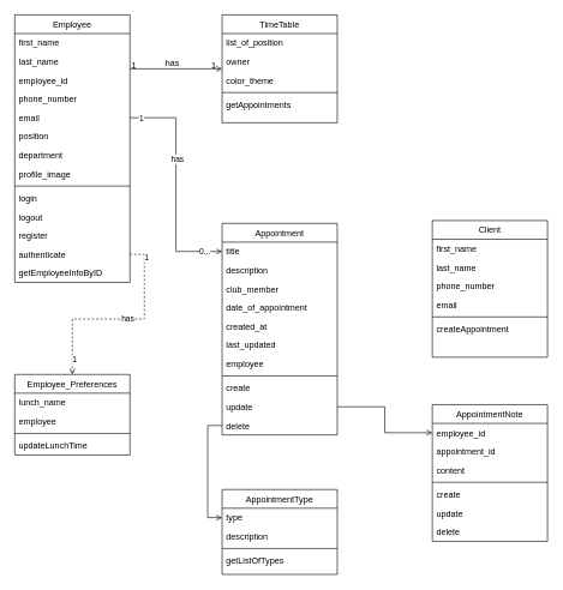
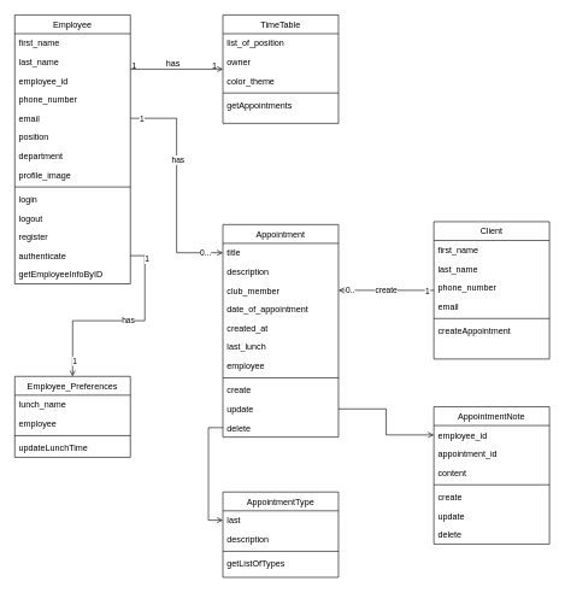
  <mxCell id="0" />
  <mxCell id="1" parent="0" />
  <mxCell id="2" value="Employee" style="swimlane;fontStyle=0;align=center;verticalAlign=top;childLayout=stackLayout;horizontal=1;startSize=26;horizontalStack=0;resizeParent=1;resizeLast=0;collapsible=1;marginBottom=0;rounded=0;shadow=0;strokeWidth=1;" parent="1" vertex="1"><mxGeometry x="20" y="20" width="160" height="372" as="geometry"><mxRectangle x="230" y="140" width="160" height="26" as="alternateBounds" /></mxGeometry></mxCell>
  <mxCell id="3" value="first_name" style="text;align=left;verticalAlign=top;spacingLeft=4;spacingRight=4;overflow=hidden;rotatable=0;points=[[0,0.5],[1,0.5]];portConstraint=eastwest;" parent="2" vertex="1"><mxGeometry y="26" width="160" height="26" as="geometry" /></mxCell>
  <mxCell id="4" value="last_name" style="text;align=left;verticalAlign=top;spacingLeft=4;spacingRight=4;overflow=hidden;rotatable=0;points=[[0,0.5],[1,0.5]];portConstraint=eastwest;rounded=0;shadow=0;html=0;" parent="2" vertex="1"><mxGeometry y="52" width="160" height="26" as="geometry" /></mxCell>
  <mxCell id="5" value="employee_id" style="text;align=left;verticalAlign=top;spacingLeft=4;spacingRight=4;overflow=hidden;rotatable=0;points=[[0,0.5],[1,0.5]];portConstraint=eastwest;rounded=0;shadow=0;html=0;" parent="2" vertex="1"><mxGeometry y="78" width="160" height="26" as="geometry" /></mxCell>
  <mxCell id="6" value="phone_number" style="text;align=left;verticalAlign=top;spacingLeft=4;spacingRight=4;overflow=hidden;rotatable=0;points=[[0,0.5],[1,0.5]];portConstraint=eastwest;rounded=0;shadow=0;html=0;" parent="2" vertex="1"><mxGeometry y="104" width="160" height="26" as="geometry" /></mxCell>
  <mxCell id="7" value="email" style="text;align=left;verticalAlign=top;spacingLeft=4;spacingRight=4;overflow=hidden;rotatable=0;points=[[0,0.5],[1,0.5]];portConstraint=eastwest;rounded=0;shadow=0;html=0;" parent="2" vertex="1"><mxGeometry y="130" width="160" height="26" as="geometry" /></mxCell>
  <mxCell id="8" value="position" style="text;align=left;verticalAlign=top;spacingLeft=4;spacingRight=4;overflow=hidden;rotatable=0;points=[[0,0.5],[1,0.5]];portConstraint=eastwest;rounded=0;shadow=0;html=0;" parent="2" vertex="1"><mxGeometry y="156" width="160" height="26" as="geometry" /></mxCell>
  <mxCell id="9" value="department" style="text;align=left;verticalAlign=top;spacingLeft=4;spacingRight=4;overflow=hidden;rotatable=0;points=[[0,0.5],[1,0.5]];portConstraint=eastwest;rounded=0;shadow=0;html=0;" parent="2" vertex="1"><mxGeometry y="182" width="160" height="26" as="geometry" /></mxCell>
  <mxCell id="10" value="profile_image" style="text;align=left;verticalAlign=top;spacingLeft=4;spacingRight=4;overflow=hidden;rotatable=0;points=[[0,0.5],[1,0.5]];portConstraint=eastwest;rounded=0;shadow=0;html=0;" parent="2" vertex="1"><mxGeometry y="208" width="160" height="26" as="geometry" /></mxCell>
  <mxCell id="11" value="" style="line;html=1;strokeWidth=1;align=left;verticalAlign=middle;spacingTop=-1;spacingLeft=3;spacingRight=3;rotatable=0;labelPosition=right;points=[];portConstraint=eastwest;" parent="2" vertex="1"><mxGeometry y="234" width="160" height="8" as="geometry" /></mxCell>
  <mxCell id="12" value="login" style="text;align=left;verticalAlign=top;spacingLeft=4;spacingRight=4;overflow=hidden;rotatable=0;points=[[0,0.5],[1,0.5]];portConstraint=eastwest;" parent="2" vertex="1"><mxGeometry y="242" width="160" height="26" as="geometry" /></mxCell>
  <mxCell id="13" value="logout" style="text;align=left;verticalAlign=top;spacingLeft=4;spacingRight=4;overflow=hidden;rotatable=0;points=[[0,0.5],[1,0.5]];portConstraint=eastwest;" parent="2" vertex="1"><mxGeometry y="268" width="160" height="26" as="geometry" /></mxCell>
  <mxCell id="14" value="register" style="text;align=left;verticalAlign=top;spacingLeft=4;spacingRight=4;overflow=hidden;rotatable=0;points=[[0,0.5],[1,0.5]];portConstraint=eastwest;" parent="2" vertex="1"><mxGeometry y="294" width="160" height="26" as="geometry" /></mxCell>
  <mxCell id="15" value="authenticate" style="text;align=left;verticalAlign=top;spacingLeft=4;spacingRight=4;overflow=hidden;rotatable=0;points=[[0,0.5],[1,0.5]];portConstraint=eastwest;" parent="2" vertex="1"><mxGeometry y="320" width="160" height="26" as="geometry" /></mxCell>
  <mxCell id="16" value="getEmployeeInfoByID" style="text;align=left;verticalAlign=top;spacingLeft=4;spacingRight=4;overflow=hidden;rotatable=0;points=[[0,0.5],[1,0.5]];portConstraint=eastwest;" parent="2" vertex="1"><mxGeometry y="346" width="160" height="26" as="geometry" /></mxCell>
  <mxCell id="17" value="TimeTable" style="swimlane;fontStyle=0;align=center;verticalAlign=top;childLayout=stackLayout;horizontal=1;startSize=26;horizontalStack=0;resizeParent=1;resizeLast=0;collapsible=1;marginBottom=0;rounded=0;shadow=0;strokeWidth=1;" parent="1" vertex="1"><mxGeometry x="308" y="20" width="160" height="150" as="geometry"><mxRectangle x="550" y="140" width="160" height="26" as="alternateBounds" /></mxGeometry></mxCell>
  <mxCell id="18" value="list_of_position" style="text;align=left;verticalAlign=top;spacingLeft=4;spacingRight=4;overflow=hidden;rotatable=0;points=[[0,0.5],[1,0.5]];portConstraint=eastwest;" parent="17" vertex="1"><mxGeometry y="26" width="160" height="26" as="geometry" /></mxCell>
  <mxCell id="19" value="owner" style="text;align=left;verticalAlign=top;spacingLeft=4;spacingRight=4;overflow=hidden;rotatable=0;points=[[0,0.5],[1,0.5]];portConstraint=eastwest;rounded=0;shadow=0;html=0;" parent="17" vertex="1"><mxGeometry y="52" width="160" height="26" as="geometry" /></mxCell>
  <mxCell id="20" value="color_theme" style="text;align=left;verticalAlign=top;spacingLeft=4;spacingRight=4;overflow=hidden;rotatable=0;points=[[0,0.5],[1,0.5]];portConstraint=eastwest;rounded=0;shadow=0;html=0;" parent="17" vertex="1"><mxGeometry y="78" width="160" height="26" as="geometry" /></mxCell>
  <mxCell id="21" value="" style="line;html=1;strokeWidth=1;align=left;verticalAlign=middle;spacingTop=-1;spacingLeft=3;spacingRight=3;rotatable=0;labelPosition=right;points=[];portConstraint=eastwest;" parent="17" vertex="1"><mxGeometry y="104" width="160" height="8" as="geometry" /></mxCell>
  <mxCell id="22" value="getAppointments" style="text;align=left;verticalAlign=top;spacingLeft=4;spacingRight=4;overflow=hidden;rotatable=0;points=[[0,0.5],[1,0.5]];portConstraint=eastwest;" parent="17" vertex="1"><mxGeometry y="112" width="160" height="26" as="geometry" /></mxCell>
  <mxCell id="23" value="" style="endArrow=open;shadow=0;strokeWidth=1;rounded=0;endFill=1;edgeStyle=elbowEdgeStyle;elbow=vertical;" parent="1" source="2" target="17" edge="1"><mxGeometry x="0.5" y="41" relative="1" as="geometry"><mxPoint x="180" y="92" as="sourcePoint" /><mxPoint x="340" y="92" as="targetPoint" /><mxPoint x="-40" y="32" as="offset" /></mxGeometry></mxCell>
  <mxCell id="24" value="1" style="resizable=0;align=left;verticalAlign=bottom;labelBackgroundColor=none;fontSize=12;" parent="23" connectable="0" vertex="1"><mxGeometry x="-1" relative="1" as="geometry"><mxPoint y="4" as="offset" /></mxGeometry></mxCell>
  <mxCell id="25" value="1" style="resizable=0;align=right;verticalAlign=bottom;labelBackgroundColor=none;fontSize=12;" parent="23" connectable="0" vertex="1"><mxGeometry x="1" relative="1" as="geometry"><mxPoint x="-7" y="4" as="offset" /></mxGeometry></mxCell>
  <mxCell id="26" value="has" style="text;html=1;resizable=0;points=[];;align=center;verticalAlign=middle;labelBackgroundColor=none;rounded=0;shadow=0;strokeWidth=1;fontSize=12;" parent="23" vertex="1" connectable="0"><mxGeometry x="0.5" y="49" relative="1" as="geometry"><mxPoint x="-38" y="40" as="offset" /></mxGeometry></mxCell>
  <mxCell id="27" value="Appointment" style="swimlane;fontStyle=0;align=center;verticalAlign=top;childLayout=stackLayout;horizontal=1;startSize=26;horizontalStack=0;resizeParent=1;resizeLast=0;collapsible=1;marginBottom=0;rounded=0;shadow=0;strokeWidth=1;" parent="1" vertex="1"><mxGeometry x="308" y="310" width="160" height="294" as="geometry"><mxRectangle x="550" y="140" width="160" height="26" as="alternateBounds" /></mxGeometry></mxCell>
  <mxCell id="28" value="title" style="text;align=left;verticalAlign=top;spacingLeft=4;spacingRight=4;overflow=hidden;rotatable=0;points=[[0,0.5],[1,0.5]];portConstraint=eastwest;" parent="27" vertex="1"><mxGeometry y="26" width="160" height="26" as="geometry" /></mxCell>
  <mxCell id="29" value="description" style="text;align=left;verticalAlign=top;spacingLeft=4;spacingRight=4;overflow=hidden;rotatable=0;points=[[0,0.5],[1,0.5]];portConstraint=eastwest;rounded=0;shadow=0;html=0;" parent="27" vertex="1"><mxGeometry y="52" width="160" height="26" as="geometry" /></mxCell>
  <mxCell id="30" value="club_member" style="text;align=left;verticalAlign=top;spacingLeft=4;spacingRight=4;overflow=hidden;rotatable=0;points=[[0,0.5],[1,0.5]];portConstraint=eastwest;rounded=0;shadow=0;html=0;" parent="27" vertex="1"><mxGeometry y="78" width="160" height="26" as="geometry" /></mxCell>
  <mxCell id="31" value="date_of_appointment" style="text;align=left;verticalAlign=top;spacingLeft=4;spacingRight=4;overflow=hidden;rotatable=0;points=[[0,0.5],[1,0.5]];portConstraint=eastwest;rounded=0;shadow=0;html=0;" parent="27" vertex="1"><mxGeometry y="104" width="160" height="26" as="geometry" /></mxCell>
  <mxCell id="32" value="created_at" style="text;align=left;verticalAlign=top;spacingLeft=4;spacingRight=4;overflow=hidden;rotatable=0;points=[[0,0.5],[1,0.5]];portConstraint=eastwest;rounded=0;shadow=0;html=0;" parent="27" vertex="1"><mxGeometry y="130" width="160" height="26" as="geometry" /></mxCell>
- <mxCell id="33" value="last_updated" style="text;align=left;verticalAlign=top;spacingLeft=4;spacingRight=4;overflow=hidden;rotatable=0;points=[[0,0.5],[1,0.5]];portConstraint=eastwest;rounded=0;shadow=0;html=0;" parent="27" vertex="1"><mxGeometry y="156" width="160" height="26" as="geometry" /></mxCell>
+ <mxCell id="33" value="last_lunch" style="text;align=left;verticalAlign=top;spacingLeft=4;spacingRight=4;overflow=hidden;rotatable=0;points=[[0,0.5],[1,0.5]];portConstraint=eastwest;rounded=0;shadow=0;html=0;" parent="27" vertex="1"><mxGeometry y="156" width="160" height="26" as="geometry" /></mxCell>
  <mxCell id="34" value="employee" style="text;align=left;verticalAlign=top;spacingLeft=4;spacingRight=4;overflow=hidden;rotatable=0;points=[[0,0.5],[1,0.5]];portConstraint=eastwest;rounded=0;shadow=0;html=0;" parent="27" vertex="1"><mxGeometry y="182" width="160" height="26" as="geometry" /></mxCell>
  <mxCell id="35" value="" style="line;html=1;strokeWidth=1;align=left;verticalAlign=middle;spacingTop=-1;spacingLeft=3;spacingRight=3;rotatable=0;labelPosition=right;points=[];portConstraint=eastwest;" parent="27" vertex="1"><mxGeometry y="208" width="160" height="8" as="geometry" /></mxCell>
  <mxCell id="36" value="create" style="text;align=left;verticalAlign=top;spacingLeft=4;spacingRight=4;overflow=hidden;rotatable=0;points=[[0,0.5],[1,0.5]];portConstraint=eastwest;" parent="27" vertex="1"><mxGeometry y="216" width="160" height="26" as="geometry" /></mxCell>
  <mxCell id="37" value="update" style="text;align=left;verticalAlign=top;spacingLeft=4;spacingRight=4;overflow=hidden;rotatable=0;points=[[0,0.5],[1,0.5]];portConstraint=eastwest;" parent="27" vertex="1"><mxGeometry y="242" width="160" height="26" as="geometry" /></mxCell>
  <mxCell id="38" value="delete" style="text;align=left;verticalAlign=top;spacingLeft=4;spacingRight=4;overflow=hidden;rotatable=0;points=[[0,0.5],[1,0.5]];portConstraint=eastwest;" parent="27" vertex="1"><mxGeometry y="268" width="160" height="26" as="geometry" /></mxCell>
  <mxCell id="39" style="edgeStyle=orthogonalEdgeStyle;rounded=0;orthogonalLoop=1;jettySize=auto;html=1;exitX=1;exitY=0.5;exitDx=0;exitDy=0;entryX=0;entryY=0.5;entryDx=0;entryDy=0;endArrow=open;endFill=0;" parent="1" source="7" target="28" edge="1"><mxGeometry relative="1" as="geometry" /></mxCell>
  <mxCell id="40" value="has" style="edgeLabel;html=1;align=center;verticalAlign=middle;resizable=0;points=[];" parent="39" vertex="1" connectable="0"><mxGeometry x="-0.229" y="1" relative="1" as="geometry"><mxPoint as="offset" /></mxGeometry></mxCell>
  <mxCell id="41" value="1" style="edgeLabel;html=1;align=center;verticalAlign=middle;resizable=0;points=[];" parent="39" vertex="1" connectable="0"><mxGeometry x="-0.895" relative="1" as="geometry"><mxPoint x="-1" as="offset" /></mxGeometry></mxCell>
  <mxCell id="42" value="0..." style="edgeLabel;html=1;align=center;verticalAlign=middle;resizable=0;points=[];" parent="39" vertex="1" connectable="0"><mxGeometry x="0.843" relative="1" as="geometry"><mxPoint as="offset" /></mxGeometry></mxCell>
  <mxCell id="43" value="Employee_Preferences" style="swimlane;fontStyle=0;align=center;verticalAlign=top;childLayout=stackLayout;horizontal=1;startSize=26;horizontalStack=0;resizeParent=1;resizeParentMax=0;resizeLast=0;collapsible=1;marginBottom=0;" parent="1" vertex="1"><mxGeometry x="20" y="520" width="160" height="112" as="geometry" /></mxCell>
  <mxCell id="44" value="lunch_name" style="text;strokeColor=none;fillColor=none;align=left;verticalAlign=top;spacingLeft=4;spacingRight=4;overflow=hidden;rotatable=0;points=[[0,0.5],[1,0.5]];portConstraint=eastwest;" parent="43" vertex="1"><mxGeometry y="26" width="160" height="26" as="geometry" /></mxCell>
  <mxCell id="45" value="employee" style="text;strokeColor=none;fillColor=none;align=left;verticalAlign=top;spacingLeft=4;spacingRight=4;overflow=hidden;rotatable=0;points=[[0,0.5],[1,0.5]];portConstraint=eastwest;" parent="43" vertex="1"><mxGeometry y="52" width="160" height="26" as="geometry" /></mxCell>
  <mxCell id="46" value="" style="line;strokeWidth=1;fillColor=none;align=left;verticalAlign=middle;spacingTop=-1;spacingLeft=3;spacingRight=3;rotatable=0;labelPosition=right;points=[];portConstraint=eastwest;" parent="43" vertex="1"><mxGeometry y="78" width="160" height="8" as="geometry" /></mxCell>
  <mxCell id="47" value="updateLunchTime" style="text;strokeColor=none;fillColor=none;align=left;verticalAlign=top;spacingLeft=4;spacingRight=4;overflow=hidden;rotatable=0;points=[[0,0.5],[1,0.5]];portConstraint=eastwest;" parent="43" vertex="1"><mxGeometry y="86" width="160" height="26" as="geometry" /></mxCell>
- <mxCell id="48" style="edgeStyle=orthogonalEdgeStyle;rounded=0;orthogonalLoop=1;jettySize=auto;html=1;exitX=1;exitY=0.5;exitDx=0;exitDy=0;entryX=0.5;entryY=0;entryDx=0;entryDy=0;endArrow=open;endFill=0;dashed=1;" parent="1" source="15" target="43" edge="1"><mxGeometry relative="1" as="geometry" /></mxCell>
+ <mxCell id="48" style="edgeStyle=orthogonalEdgeStyle;rounded=0;orthogonalLoop=1;jettySize=auto;html=1;exitX=1;exitY=0.5;exitDx=0;exitDy=0;entryX=0.5;entryY=0;entryDx=0;entryDy=0;endArrow=open;endFill=0;" parent="1" source="15" target="43" edge="1"><mxGeometry relative="1" as="geometry" /></mxCell>
  <mxCell id="49" value="has" style="edgeLabel;html=1;align=center;verticalAlign=middle;resizable=0;points=[];" parent="48" vertex="1" connectable="0"><mxGeometry x="-0.064" y="-1" relative="1" as="geometry"><mxPoint as="offset" /></mxGeometry></mxCell>
  <mxCell id="50" value="1" style="edgeLabel;html=1;align=center;verticalAlign=middle;resizable=0;points=[];" parent="48" vertex="1" connectable="0"><mxGeometry x="-0.836" y="2" relative="1" as="geometry"><mxPoint as="offset" /></mxGeometry></mxCell>
  <mxCell id="51" value="1" style="edgeLabel;html=1;align=center;verticalAlign=middle;resizable=0;points=[];" parent="48" vertex="1" connectable="0"><mxGeometry x="0.845" y="2" relative="1" as="geometry"><mxPoint as="offset" /></mxGeometry></mxCell>
+ <mxCell id="52" value="create" style="edgeStyle=orthogonalEdgeStyle;rounded=0;orthogonalLoop=1;jettySize=auto;html=1;entryX=1;entryY=0.5;entryDx=0;entryDy=0;endArrow=open;endFill=0;" parent="1" source="55" target="30" edge="1"><mxGeometry relative="1" as="geometry" /></mxCell>
+ <mxCell id="53" value="1" style="edgeLabel;html=1;align=center;verticalAlign=middle;resizable=0;points=[];" parent="52" vertex="1" connectable="0"><mxGeometry x="-0.855" y="1" relative="1" as="geometry"><mxPoint as="offset" /></mxGeometry></mxCell>
+ <mxCell id="54" value="0.." style="edgeLabel;html=1;align=center;verticalAlign=middle;resizable=0;points=[];" parent="52" vertex="1" connectable="0"><mxGeometry x="0.767" y="-1" relative="1" as="geometry"><mxPoint as="offset" /></mxGeometry></mxCell>
  <mxCell id="55" value="Client" style="swimlane;fontStyle=0;align=center;verticalAlign=top;childLayout=stackLayout;horizontal=1;startSize=26;horizontalStack=0;resizeParent=1;resizeLast=0;collapsible=1;marginBottom=0;rounded=0;shadow=0;strokeWidth=1;" parent="1" vertex="1"><mxGeometry x="600" y="306" width="160" height="190" as="geometry"><mxRectangle x="230" y="140" width="160" height="26" as="alternateBounds" /></mxGeometry></mxCell>
  <mxCell id="56" value="first_name" style="text;align=left;verticalAlign=top;spacingLeft=4;spacingRight=4;overflow=hidden;rotatable=0;points=[[0,0.5],[1,0.5]];portConstraint=eastwest;" parent="55" vertex="1"><mxGeometry y="26" width="160" height="26" as="geometry" /></mxCell>
  <mxCell id="57" value="last_name" style="text;align=left;verticalAlign=top;spacingLeft=4;spacingRight=4;overflow=hidden;rotatable=0;points=[[0,0.5],[1,0.5]];portConstraint=eastwest;rounded=0;shadow=0;html=0;" parent="55" vertex="1"><mxGeometry y="52" width="160" height="26" as="geometry" /></mxCell>
  <mxCell id="58" value="phone_number" style="text;align=left;verticalAlign=top;spacingLeft=4;spacingRight=4;overflow=hidden;rotatable=0;points=[[0,0.5],[1,0.5]];portConstraint=eastwest;rounded=0;shadow=0;html=0;" parent="55" vertex="1"><mxGeometry y="78" width="160" height="26" as="geometry" /></mxCell>
  <mxCell id="59" value="email" style="text;align=left;verticalAlign=top;spacingLeft=4;spacingRight=4;overflow=hidden;rotatable=0;points=[[0,0.5],[1,0.5]];portConstraint=eastwest;rounded=0;shadow=0;html=0;" parent="55" vertex="1"><mxGeometry y="104" width="160" height="26" as="geometry" /></mxCell>
  <mxCell id="60" value="" style="line;html=1;strokeWidth=1;align=left;verticalAlign=middle;spacingTop=-1;spacingLeft=3;spacingRight=3;rotatable=0;labelPosition=right;points=[];portConstraint=eastwest;" parent="55" vertex="1"><mxGeometry y="130" width="160" height="8" as="geometry" /></mxCell>
  <mxCell id="61" value="createAppointment" style="text;align=left;verticalAlign=top;spacingLeft=4;spacingRight=4;overflow=hidden;rotatable=0;points=[[0,0.5],[1,0.5]];portConstraint=eastwest;" parent="55" vertex="1"><mxGeometry y="138" width="160" height="26" as="geometry" /></mxCell>
  <mxCell id="62" value="AppointmentType" style="swimlane;fontStyle=0;align=center;verticalAlign=top;childLayout=stackLayout;horizontal=1;startSize=26;horizontalStack=0;resizeParent=1;resizeLast=0;collapsible=1;marginBottom=0;rounded=0;shadow=0;strokeWidth=1;" vertex="1" parent="1"><mxGeometry x="308" y="680" width="160" height="118" as="geometry"><mxRectangle x="550" y="140" width="160" height="26" as="alternateBounds" /></mxGeometry></mxCell>
- <mxCell id="63" value="type" style="text;align=left;verticalAlign=top;spacingLeft=4;spacingRight=4;overflow=hidden;rotatable=0;points=[[0,0.5],[1,0.5]];portConstraint=eastwest;" vertex="1" parent="62"><mxGeometry y="26" width="160" height="26" as="geometry" /></mxCell>
+ <mxCell id="63" value="last" style="text;align=left;verticalAlign=top;spacingLeft=4;spacingRight=4;overflow=hidden;rotatable=0;points=[[0,0.5],[1,0.5]];portConstraint=eastwest;" vertex="1" parent="62"><mxGeometry y="26" width="160" height="26" as="geometry" /></mxCell>
  <mxCell id="64" value="description" style="text;align=left;verticalAlign=top;spacingLeft=4;spacingRight=4;overflow=hidden;rotatable=0;points=[[0,0.5],[1,0.5]];portConstraint=eastwest;rounded=0;shadow=0;html=0;" vertex="1" parent="62"><mxGeometry y="52" width="160" height="26" as="geometry" /></mxCell>
  <mxCell id="65" value="" style="line;html=1;strokeWidth=1;align=left;verticalAlign=middle;spacingTop=-1;spacingLeft=3;spacingRight=3;rotatable=0;labelPosition=right;points=[];portConstraint=eastwest;" vertex="1" parent="62"><mxGeometry y="78" width="160" height="8" as="geometry" /></mxCell>
  <mxCell id="66" value="getListOfTypes" style="text;align=left;verticalAlign=top;spacingLeft=4;spacingRight=4;overflow=hidden;rotatable=0;points=[[0,0.5],[1,0.5]];portConstraint=eastwest;" vertex="1" parent="62"><mxGeometry y="86" width="160" height="26" as="geometry" /></mxCell>
  <mxCell id="67" style="edgeStyle=orthogonalEdgeStyle;rounded=0;orthogonalLoop=1;jettySize=auto;html=1;exitX=0;exitY=0.5;exitDx=0;exitDy=0;entryX=0;entryY=0.5;entryDx=0;entryDy=0;endArrow=open;endFill=0;" edge="1" parent="1" source="38" target="63"><mxGeometry relative="1" as="geometry" /></mxCell>
  <mxCell id="68" value="AppointmentNote" style="swimlane;fontStyle=0;align=center;verticalAlign=top;childLayout=stackLayout;horizontal=1;startSize=26;horizontalStack=0;resizeParent=1;resizeLast=0;collapsible=1;marginBottom=0;rounded=0;shadow=0;strokeWidth=1;" vertex="1" parent="1"><mxGeometry x="600" y="562" width="160" height="190" as="geometry"><mxRectangle x="550" y="140" width="160" height="26" as="alternateBounds" /></mxGeometry></mxCell>
  <mxCell id="69" value="employee_id" style="text;align=left;verticalAlign=top;spacingLeft=4;spacingRight=4;overflow=hidden;rotatable=0;points=[[0,0.5],[1,0.5]];portConstraint=eastwest;" vertex="1" parent="68"><mxGeometry y="26" width="160" height="26" as="geometry" /></mxCell>
  <mxCell id="70" value="appointment_id" style="text;align=left;verticalAlign=top;spacingLeft=4;spacingRight=4;overflow=hidden;rotatable=0;points=[[0,0.5],[1,0.5]];portConstraint=eastwest;" vertex="1" parent="68"><mxGeometry y="52" width="160" height="26" as="geometry" /></mxCell>
  <mxCell id="71" value="content" style="text;align=left;verticalAlign=top;spacingLeft=4;spacingRight=4;overflow=hidden;rotatable=0;points=[[0,0.5],[1,0.5]];portConstraint=eastwest;rounded=0;shadow=0;html=0;" vertex="1" parent="68"><mxGeometry y="78" width="160" height="26" as="geometry" /></mxCell>
  <mxCell id="72" value="" style="line;html=1;strokeWidth=1;align=left;verticalAlign=middle;spacingTop=-1;spacingLeft=3;spacingRight=3;rotatable=0;labelPosition=right;points=[];portConstraint=eastwest;" vertex="1" parent="68"><mxGeometry y="104" width="160" height="8" as="geometry" /></mxCell>
  <mxCell id="73" value="create" style="text;align=left;verticalAlign=top;spacingLeft=4;spacingRight=4;overflow=hidden;rotatable=0;points=[[0,0.5],[1,0.5]];portConstraint=eastwest;" vertex="1" parent="68"><mxGeometry y="112" width="160" height="26" as="geometry" /></mxCell>
  <mxCell id="74" value="update" style="text;align=left;verticalAlign=top;spacingLeft=4;spacingRight=4;overflow=hidden;rotatable=0;points=[[0,0.5],[1,0.5]];portConstraint=eastwest;" vertex="1" parent="68"><mxGeometry y="138" width="160" height="26" as="geometry" /></mxCell>
  <mxCell id="75" value="delete" style="text;align=left;verticalAlign=top;spacingLeft=4;spacingRight=4;overflow=hidden;rotatable=0;points=[[0,0.5],[1,0.5]];portConstraint=eastwest;" vertex="1" parent="68"><mxGeometry y="164" width="160" height="26" as="geometry" /></mxCell>
  <mxCell id="76" style="edgeStyle=orthogonalEdgeStyle;rounded=0;orthogonalLoop=1;jettySize=auto;html=1;exitX=1;exitY=0.5;exitDx=0;exitDy=0;entryX=0;entryY=0.5;entryDx=0;entryDy=0;endArrow=open;endFill=0;" edge="1" parent="1" source="37" target="69"><mxGeometry relative="1" as="geometry" /></mxCell>
